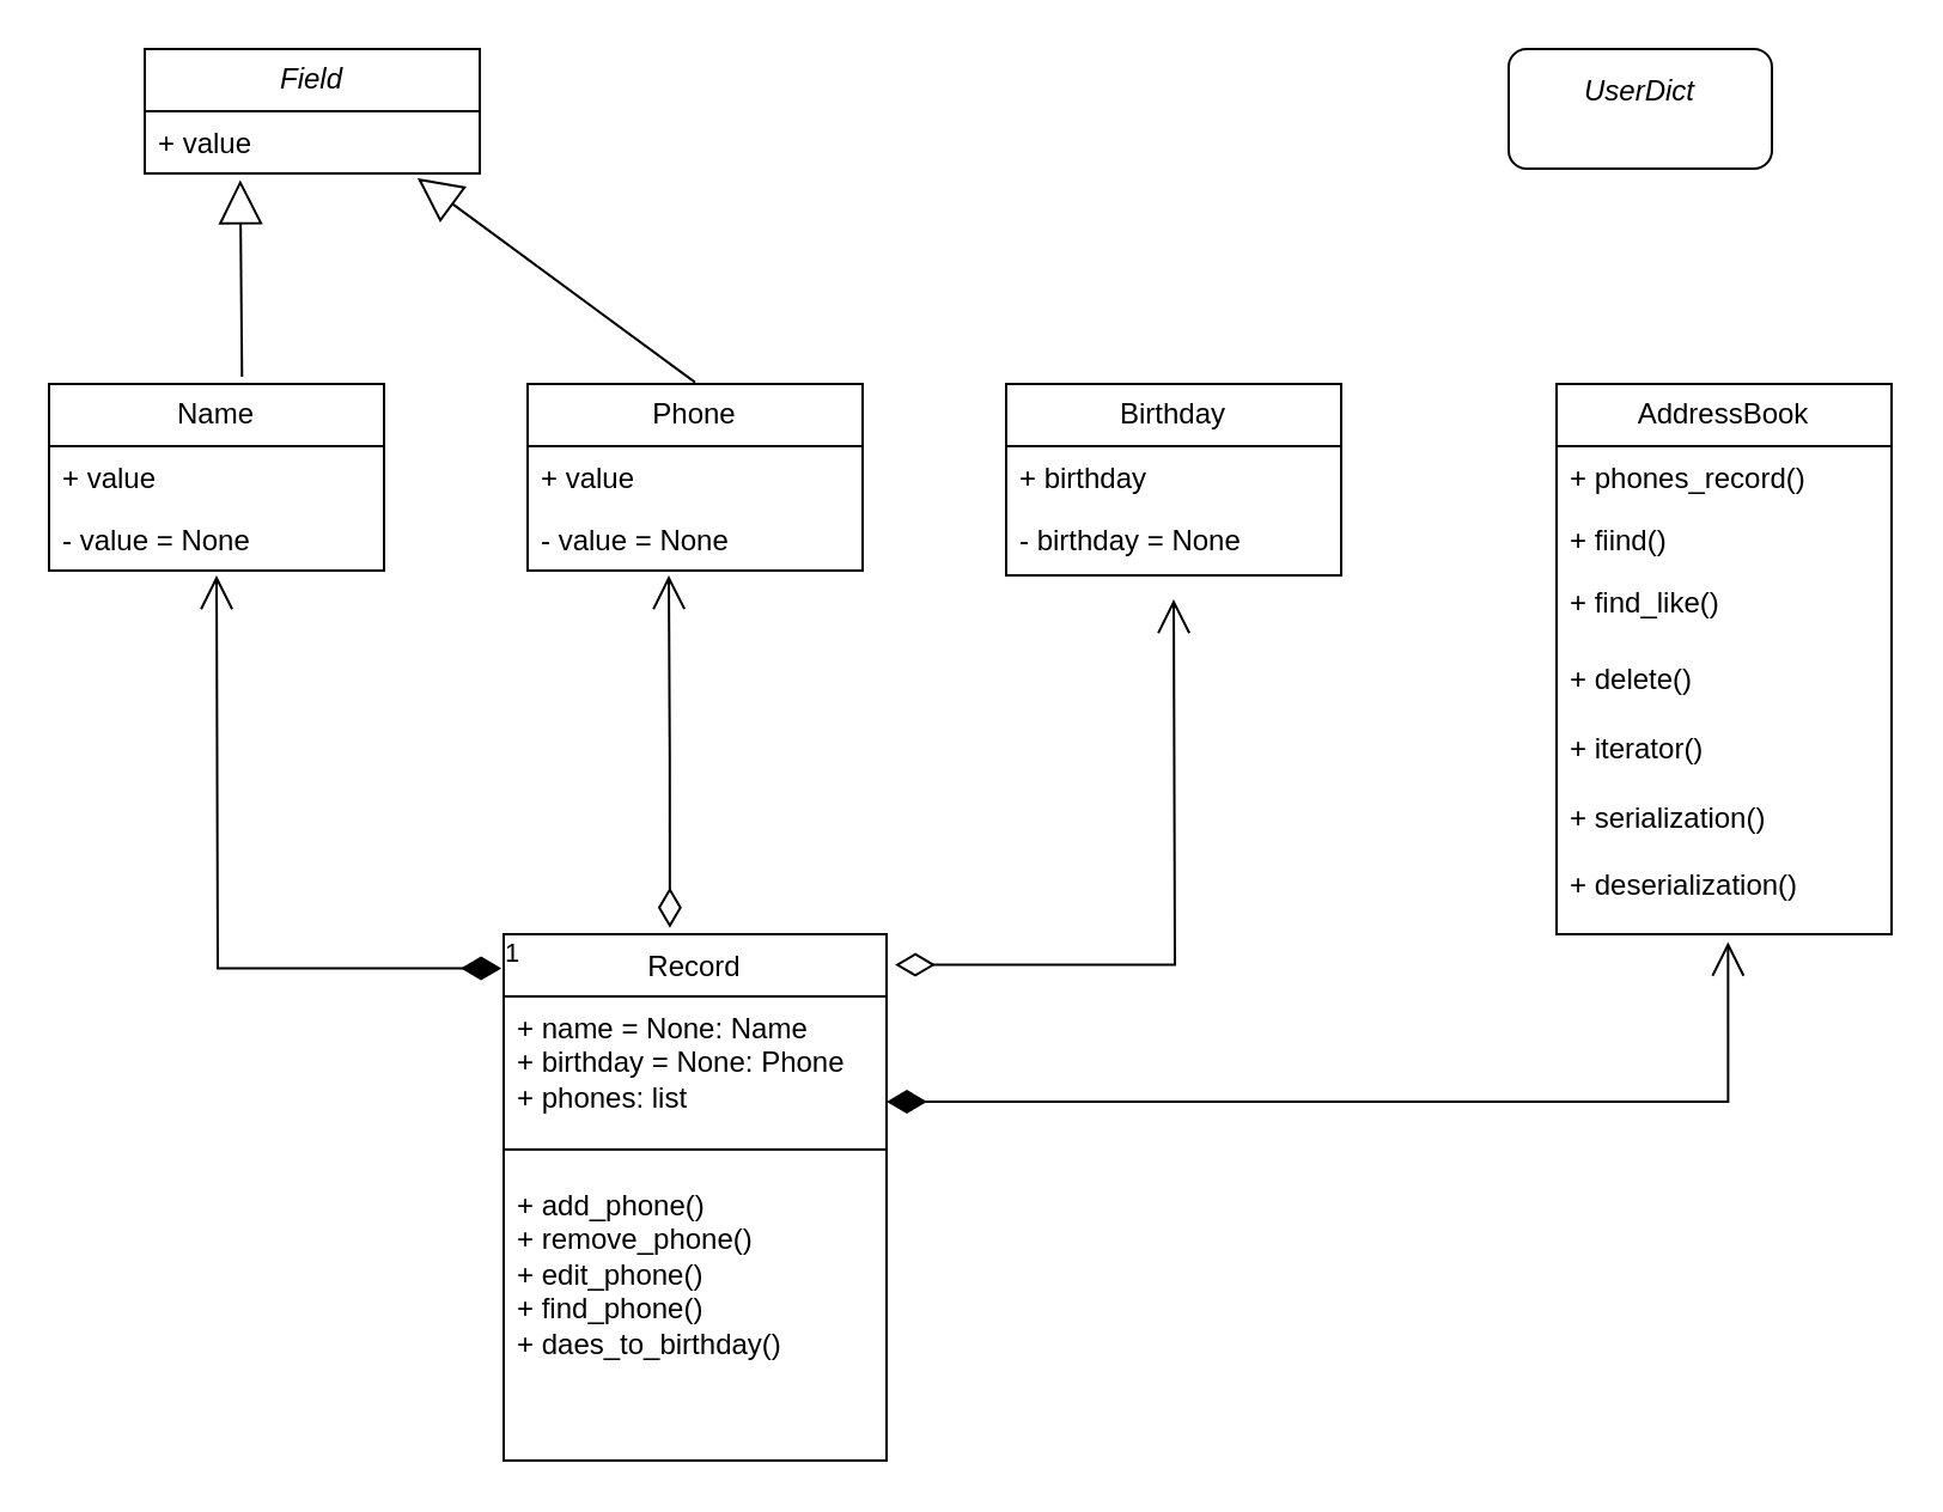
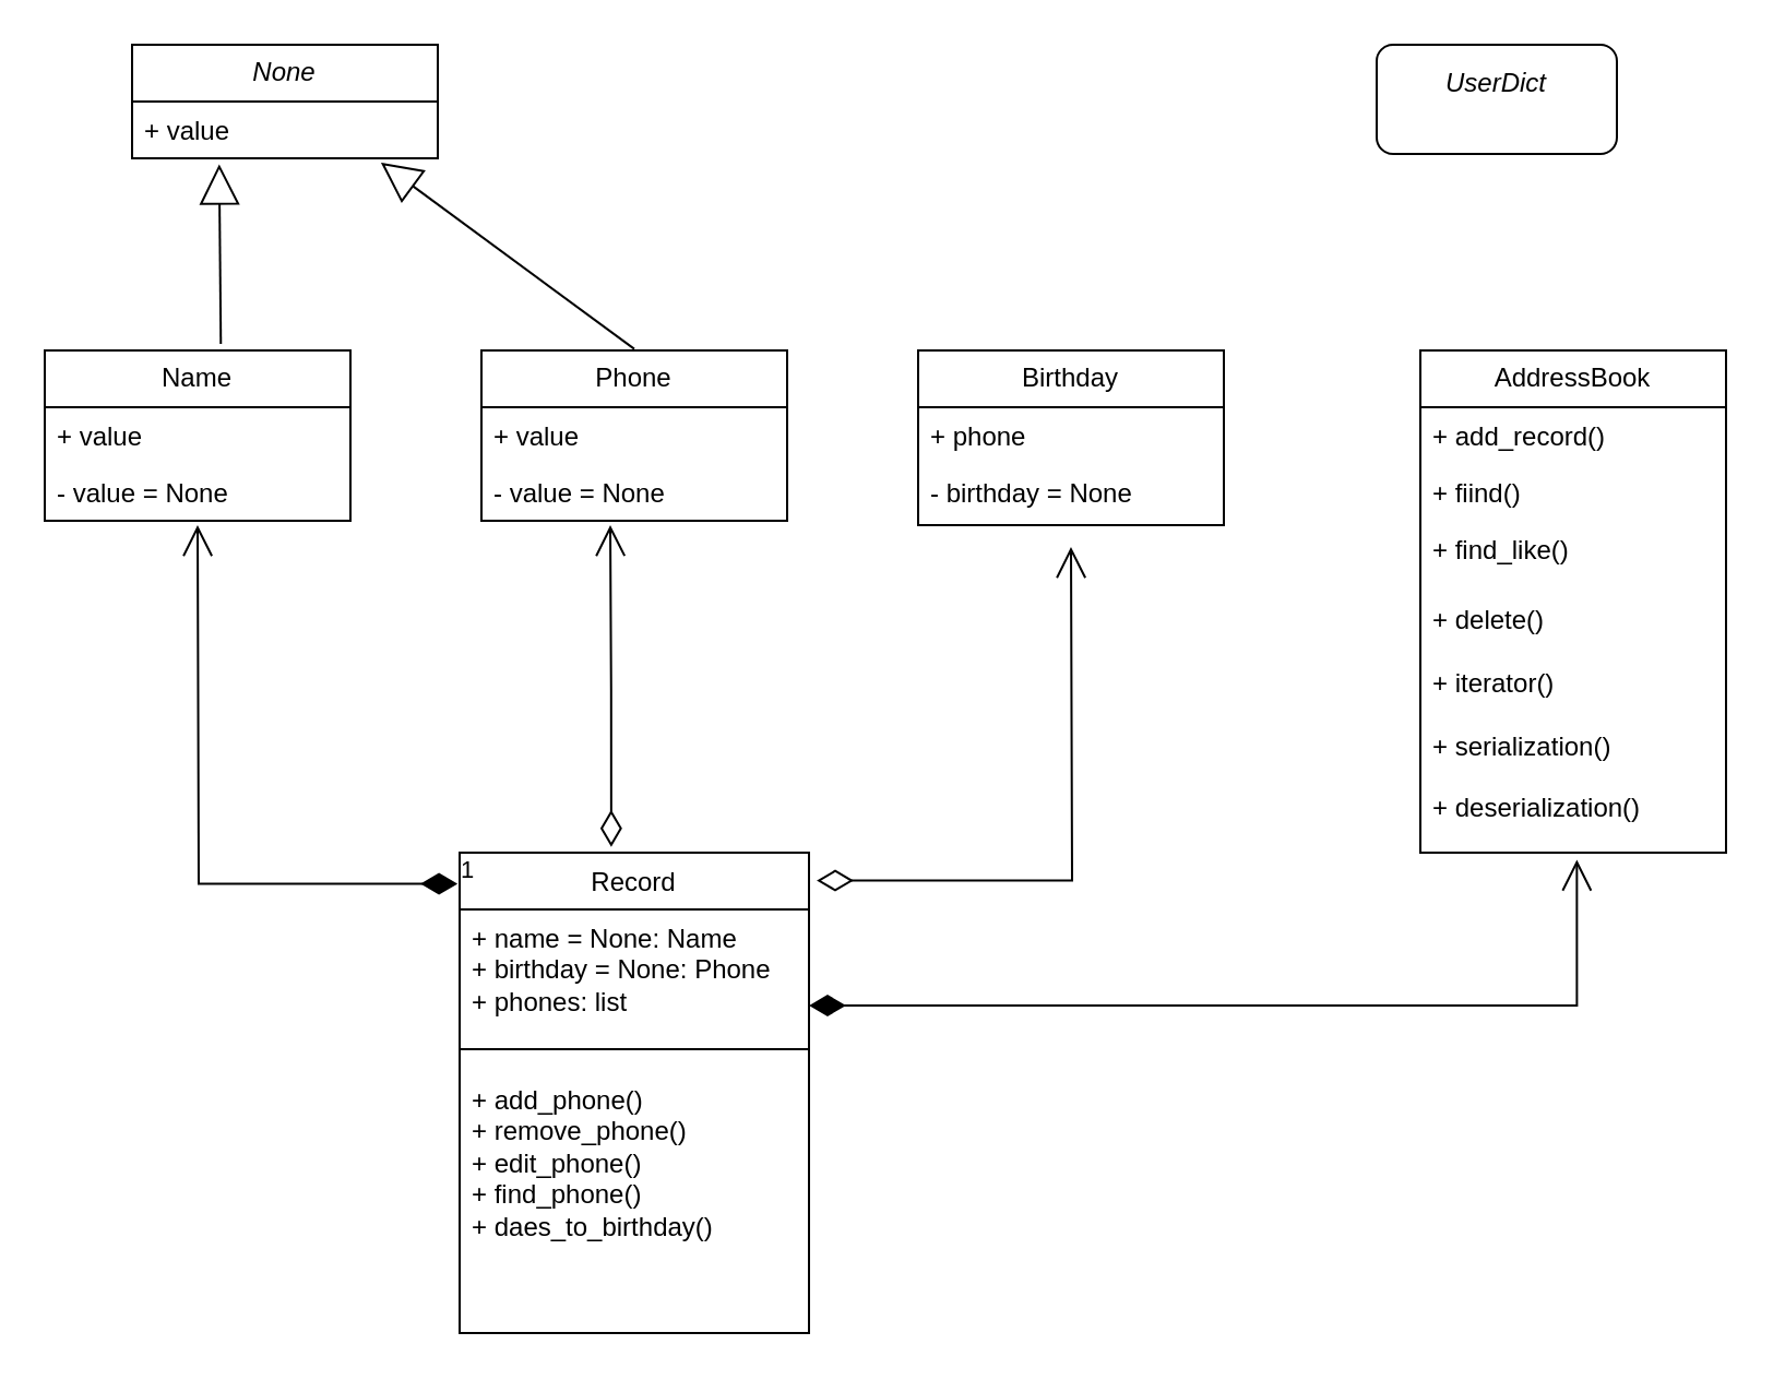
  <mxCell id="0" />
  <mxCell id="1" parent="0" />
- <mxCell id="2" value="&lt;i&gt;Field&lt;/i&gt;" style="swimlane;fontStyle=0;childLayout=stackLayout;horizontal=1;startSize=26;fillColor=none;horizontalStack=0;resizeParent=1;resizeParentMax=0;resizeLast=0;collapsible=1;marginBottom=0;whiteSpace=wrap;html=1;" parent="1" vertex="1"><mxGeometry x="60" y="20" width="140" height="52" as="geometry" /></mxCell>
+ <mxCell id="2" value="&lt;i&gt;None&lt;/i&gt;" style="swimlane;fontStyle=0;childLayout=stackLayout;horizontal=1;startSize=26;fillColor=none;horizontalStack=0;resizeParent=1;resizeParentMax=0;resizeLast=0;collapsible=1;marginBottom=0;whiteSpace=wrap;html=1;" parent="1" vertex="1"><mxGeometry x="60" y="20" width="140" height="52" as="geometry" /></mxCell>
  <mxCell id="3" value="+ value" style="text;strokeColor=none;fillColor=none;align=left;verticalAlign=top;spacingLeft=4;spacingRight=4;overflow=hidden;rotatable=0;points=[[0,0.5],[1,0.5]];portConstraint=eastwest;whiteSpace=wrap;html=1;" parent="2" vertex="1"><mxGeometry y="26" width="140" height="26" as="geometry" /></mxCell>
  <mxCell id="4" value="&lt;i&gt;UserDict&lt;/i&gt;&lt;div&gt;&lt;i&gt;&lt;br&gt;&lt;/i&gt;&lt;/div&gt;" style="html=1;whiteSpace=wrap;rounded=1;" parent="1" vertex="1"><mxGeometry x="630" y="20" width="110" height="50" as="geometry" /></mxCell>
  <mxCell id="5" value="Name" style="swimlane;fontStyle=0;childLayout=stackLayout;horizontal=1;startSize=26;fillColor=none;horizontalStack=0;resizeParent=1;resizeParentMax=0;resizeLast=0;collapsible=1;marginBottom=0;whiteSpace=wrap;html=1;" parent="1" vertex="1"><mxGeometry x="20" y="160" width="140" height="78" as="geometry" /></mxCell>
  <mxCell id="6" value="+ value&lt;div&gt;&lt;br&gt;&lt;/div&gt;" style="text;strokeColor=none;fillColor=none;align=left;verticalAlign=top;spacingLeft=4;spacingRight=4;overflow=hidden;rotatable=0;points=[[0,0.5],[1,0.5]];portConstraint=eastwest;whiteSpace=wrap;html=1;" parent="5" vertex="1"><mxGeometry y="26" width="140" height="26" as="geometry" /></mxCell>
  <mxCell id="7" value="- value = None&lt;div&gt;&lt;br&gt;&lt;/div&gt;" style="text;strokeColor=none;fillColor=none;align=left;verticalAlign=top;spacingLeft=4;spacingRight=4;overflow=hidden;rotatable=0;points=[[0,0.5],[1,0.5]];portConstraint=eastwest;whiteSpace=wrap;html=1;" parent="5" vertex="1"><mxGeometry y="52" width="140" height="26" as="geometry" /></mxCell>
  <mxCell id="8" value="Phone" style="swimlane;fontStyle=0;childLayout=stackLayout;horizontal=1;startSize=26;fillColor=none;horizontalStack=0;resizeParent=1;resizeParentMax=0;resizeLast=0;collapsible=1;marginBottom=0;whiteSpace=wrap;html=1;" parent="1" vertex="1"><mxGeometry x="220" y="160" width="140" height="78" as="geometry" /></mxCell>
  <mxCell id="9" value="+ value&lt;div&gt;&lt;br&gt;&lt;/div&gt;" style="text;strokeColor=none;fillColor=none;align=left;verticalAlign=top;spacingLeft=4;spacingRight=4;overflow=hidden;rotatable=0;points=[[0,0.5],[1,0.5]];portConstraint=eastwest;whiteSpace=wrap;html=1;" parent="8" vertex="1"><mxGeometry y="26" width="140" height="26" as="geometry" /></mxCell>
  <mxCell id="10" value="- value = None&lt;div&gt;&lt;br&gt;&lt;/div&gt;" style="text;strokeColor=none;fillColor=none;align=left;verticalAlign=top;spacingLeft=4;spacingRight=4;overflow=hidden;rotatable=0;points=[[0,0.5],[1,0.5]];portConstraint=eastwest;whiteSpace=wrap;html=1;" parent="8" vertex="1"><mxGeometry y="52" width="140" height="26" as="geometry" /></mxCell>
  <mxCell id="11" value="" style="endArrow=block;endSize=16;endFill=0;html=1;rounded=0;entryX=0.285;entryY=1.104;entryDx=0;entryDy=0;entryPerimeter=0;exitX=0.576;exitY=-0.039;exitDx=0;exitDy=0;exitPerimeter=0;" parent="1" source="5" target="3" edge="1"><mxGeometry x="-1" y="172" width="160" relative="1" as="geometry"><mxPoint x="20" y="109.33" as="sourcePoint" /><mxPoint x="140" y="109.33" as="targetPoint" /><mxPoint x="3" y="28" as="offset" /></mxGeometry></mxCell>
  <mxCell id="12" value="" style="endArrow=block;endSize=16;endFill=0;html=1;rounded=0;entryX=0.814;entryY=1.076;entryDx=0;entryDy=0;entryPerimeter=0;" parent="1" target="3" edge="1"><mxGeometry width="160" relative="1" as="geometry"><mxPoint x="290" y="159.33" as="sourcePoint" /><mxPoint x="450" y="159.33" as="targetPoint" /></mxGeometry></mxCell>
  <mxCell id="13" value="Birthday" style="swimlane;fontStyle=0;childLayout=stackLayout;horizontal=1;startSize=26;fillColor=none;horizontalStack=0;resizeParent=1;resizeParentMax=0;resizeLast=0;collapsible=1;marginBottom=0;whiteSpace=wrap;html=1;" parent="1" vertex="1"><mxGeometry x="420" y="160" width="140" height="80" as="geometry" /></mxCell>
- <mxCell id="14" value="+ birthday&lt;div&gt;&lt;br&gt;&lt;/div&gt;" style="text;strokeColor=none;fillColor=none;align=left;verticalAlign=top;spacingLeft=4;spacingRight=4;overflow=hidden;rotatable=0;points=[[0,0.5],[1,0.5]];portConstraint=eastwest;whiteSpace=wrap;html=1;" parent="13" vertex="1"><mxGeometry y="26" width="140" height="26" as="geometry" /></mxCell>
+ <mxCell id="14" value="+ phone&lt;div&gt;&lt;br&gt;&lt;/div&gt;" style="text;strokeColor=none;fillColor=none;align=left;verticalAlign=top;spacingLeft=4;spacingRight=4;overflow=hidden;rotatable=0;points=[[0,0.5],[1,0.5]];portConstraint=eastwest;whiteSpace=wrap;html=1;" parent="13" vertex="1"><mxGeometry y="26" width="140" height="26" as="geometry" /></mxCell>
  <mxCell id="15" value="- birthday = None" style="text;strokeColor=none;fillColor=none;align=left;verticalAlign=top;spacingLeft=4;spacingRight=4;overflow=hidden;rotatable=0;points=[[0,0.5],[1,0.5]];portConstraint=eastwest;whiteSpace=wrap;html=1;" parent="13" vertex="1"><mxGeometry y="52" width="140" height="28" as="geometry" /></mxCell>
  <mxCell id="16" value="AddressBook" style="swimlane;fontStyle=0;childLayout=stackLayout;horizontal=1;startSize=26;fillColor=none;horizontalStack=0;resizeParent=1;resizeParentMax=0;resizeLast=0;collapsible=1;marginBottom=0;whiteSpace=wrap;html=1;" parent="1" vertex="1"><mxGeometry x="650" y="160" width="140" height="230" as="geometry" /></mxCell>
- <mxCell id="17" value="+ phones_record()" style="text;strokeColor=none;fillColor=none;align=left;verticalAlign=top;spacingLeft=4;spacingRight=4;overflow=hidden;rotatable=0;points=[[0,0.5],[1,0.5]];portConstraint=eastwest;whiteSpace=wrap;html=1;" parent="16" vertex="1"><mxGeometry y="26" width="140" height="26" as="geometry" /></mxCell>
+ <mxCell id="17" value="+ add_record()" style="text;strokeColor=none;fillColor=none;align=left;verticalAlign=top;spacingLeft=4;spacingRight=4;overflow=hidden;rotatable=0;points=[[0,0.5],[1,0.5]];portConstraint=eastwest;whiteSpace=wrap;html=1;" parent="16" vertex="1"><mxGeometry y="26" width="140" height="26" as="geometry" /></mxCell>
  <mxCell id="18" value="+ fiind()" style="text;strokeColor=none;fillColor=none;align=left;verticalAlign=top;spacingLeft=4;spacingRight=4;overflow=hidden;rotatable=0;points=[[0,0.5],[1,0.5]];portConstraint=eastwest;whiteSpace=wrap;html=1;" parent="16" vertex="1"><mxGeometry y="52" width="140" height="26" as="geometry" /></mxCell>
  <mxCell id="19" value="+ find_like()" style="text;strokeColor=none;fillColor=none;align=left;verticalAlign=top;spacingLeft=4;spacingRight=4;overflow=hidden;rotatable=0;points=[[0,0.5],[1,0.5]];portConstraint=eastwest;whiteSpace=wrap;html=1;" parent="16" vertex="1"><mxGeometry y="78" width="140" height="32" as="geometry" /></mxCell>
  <mxCell id="20" value="+ delete()&lt;div&gt;&lt;br&gt;&lt;/div&gt;&lt;div&gt;+ iterator()&lt;/div&gt;&lt;div&gt;&lt;br&gt;&lt;/div&gt;&lt;div&gt;+ serialization()&lt;/div&gt;&lt;div&gt;&lt;br&gt;&lt;/div&gt;&lt;div&gt;+ deserialization()&lt;/div&gt;&lt;div&gt;&lt;br&gt;&lt;/div&gt;" style="text;strokeColor=none;fillColor=none;align=left;verticalAlign=top;spacingLeft=4;spacingRight=4;overflow=hidden;rotatable=0;points=[[0,0.5],[1,0.5]];portConstraint=eastwest;whiteSpace=wrap;html=1;" parent="16" vertex="1"><mxGeometry y="110" width="140" height="120" as="geometry" /></mxCell>
  <mxCell id="21" value="&lt;span style=&quot;font-weight: 400;&quot;&gt;Record&lt;/span&gt;" style="swimlane;fontStyle=1;align=center;verticalAlign=top;childLayout=stackLayout;horizontal=1;startSize=26;horizontalStack=0;resizeParent=1;resizeParentMax=0;resizeLast=0;collapsible=1;marginBottom=0;whiteSpace=wrap;html=1;" vertex="1" parent="1"><mxGeometry x="210" y="390" width="160" height="220" as="geometry" /></mxCell>
  <mxCell id="22" value="+ name = None: Name&lt;div&gt;+ birthday = None: Phone&lt;/div&gt;&lt;div&gt;+ phones: list&amp;nbsp;&lt;br&gt;&lt;div&gt;&lt;br&gt;&lt;/div&gt;&lt;div&gt;&lt;br&gt;&lt;div&gt;&lt;br&gt;&lt;/div&gt;&lt;/div&gt;&lt;/div&gt;" style="text;strokeColor=none;fillColor=none;align=left;verticalAlign=top;spacingLeft=4;spacingRight=4;overflow=hidden;rotatable=0;points=[[0,0.5],[1,0.5]];portConstraint=eastwest;whiteSpace=wrap;html=1;" vertex="1" parent="21"><mxGeometry y="26" width="160" height="54" as="geometry" /></mxCell>
  <mxCell id="23" value="" style="line;strokeWidth=1;fillColor=none;align=left;verticalAlign=middle;spacingTop=-1;spacingLeft=3;spacingRight=3;rotatable=0;labelPosition=right;points=[];portConstraint=eastwest;strokeColor=inherit;" vertex="1" parent="21"><mxGeometry y="80" width="160" height="20" as="geometry" /></mxCell>
  <mxCell id="24" value="+ add_phone()&lt;div&gt;+ remove_phone()&lt;/div&gt;&lt;div&gt;+ edit_phone()&lt;/div&gt;&lt;div&gt;+ find_phone()&lt;/div&gt;&lt;div&gt;+ daes_to_birthday()&lt;/div&gt;" style="text;strokeColor=none;fillColor=none;align=left;verticalAlign=top;spacingLeft=4;spacingRight=4;overflow=hidden;rotatable=0;points=[[0,0.5],[1,0.5]];portConstraint=eastwest;whiteSpace=wrap;html=1;" vertex="1" parent="21"><mxGeometry y="100" width="160" height="120" as="geometry" /></mxCell>
  <mxCell id="25" value="" style="endArrow=open;html=1;endSize=12;startArrow=diamondThin;startSize=14;startFill=0;edgeStyle=orthogonalEdgeStyle;align=left;verticalAlign=bottom;rounded=0;exitX=1.022;exitY=0.058;exitDx=0;exitDy=0;exitPerimeter=0;" edge="1" parent="1" source="21"><mxGeometry x="-1" y="3" relative="1" as="geometry"><mxPoint x="310" y="330" as="sourcePoint" /><mxPoint x="490" y="250" as="targetPoint" /></mxGeometry></mxCell>
  <mxCell id="26" value="1" style="endArrow=open;html=1;endSize=12;startArrow=diamondThin;startSize=14;startFill=1;edgeStyle=orthogonalEdgeStyle;align=left;verticalAlign=bottom;rounded=0;exitX=-0.006;exitY=0.065;exitDx=0;exitDy=0;exitPerimeter=0;" edge="1" parent="1" source="21"><mxGeometry x="-1" y="3" relative="1" as="geometry"><mxPoint x="10" y="340" as="sourcePoint" /><mxPoint x="90" y="240" as="targetPoint" /></mxGeometry></mxCell>
  <mxCell id="27" value="" style="endArrow=open;html=1;endSize=12;startArrow=diamondThin;startSize=14;startFill=0;edgeStyle=orthogonalEdgeStyle;align=left;verticalAlign=bottom;rounded=0;exitX=0.434;exitY=-0.012;exitDx=0;exitDy=0;exitPerimeter=0;" edge="1" parent="1" source="21"><mxGeometry x="-1" y="3" relative="1" as="geometry"><mxPoint x="280" y="380" as="sourcePoint" /><mxPoint x="279" y="240" as="targetPoint" /></mxGeometry></mxCell>
  <mxCell id="28" value="" style="endArrow=open;html=1;endSize=12;startArrow=diamondThin;startSize=14;startFill=1;edgeStyle=orthogonalEdgeStyle;align=left;verticalAlign=bottom;rounded=0;entryX=0.512;entryY=1.027;entryDx=0;entryDy=0;entryPerimeter=0;" edge="1" parent="1" target="20"><mxGeometry x="-1" y="3" relative="1" as="geometry"><mxPoint x="370" y="460" as="sourcePoint" /><mxPoint x="530" y="460" as="targetPoint" /><Array as="points"><mxPoint x="722" y="460" /></Array></mxGeometry></mxCell>
